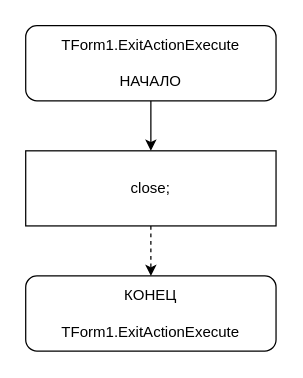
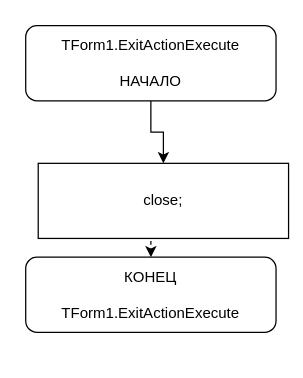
  <mxCell id="0" />
  <mxCell id="1" parent="0" />
  <mxCell id="2" style="edgeStyle=orthogonalEdgeStyle;rounded=0;orthogonalLoop=1;jettySize=auto;html=1;exitX=0.5;exitY=1;exitDx=0;exitDy=0;entryX=0.5;entryY=0;entryDx=0;entryDy=0;" edge="1" parent="1" source="3" target="5"><mxGeometry relative="1" as="geometry" /></mxCell>
  <mxCell id="3" value="TForm1.ExitActionExecute&lt;br&gt;&lt;br&gt;НАЧАЛО" style="rounded=1;whiteSpace=wrap;html=1;" vertex="1" parent="1"><mxGeometry x="20" y="20" width="200" height="60" as="geometry" /></mxCell>
  <mxCell id="4" style="edgeStyle=orthogonalEdgeStyle;rounded=0;orthogonalLoop=1;jettySize=auto;html=1;exitX=0.5;exitY=1;exitDx=0;exitDy=0;entryX=0.5;entryY=0;entryDx=0;entryDy=0;dashed=1;" edge="1" parent="1" source="5" target="6"><mxGeometry relative="1" as="geometry" /></mxCell>
- <mxCell id="5" value="close;" style="rounded=0;whiteSpace=wrap;html=1;" vertex="1" parent="1"><mxGeometry x="20" y="120" width="200" height="60" as="geometry" /></mxCell>
- <mxCell id="6" value="КОНЕЦ&lt;br&gt;&lt;br&gt;TForm1.ExitActionExecute" style="rounded=1;whiteSpace=wrap;html=1;" vertex="1" parent="1"><mxGeometry x="20" y="220" width="200" height="60" as="geometry" /></mxCell>
+ <mxCell id="5" value="close;" style="rounded=0;whiteSpace=wrap;html=1;" vertex="1" parent="1"><mxGeometry x="30" y="130" width="200" height="60" as="geometry" /></mxCell>
+ <mxCell id="6" value="КОНЕЦ&lt;br&gt;&lt;br&gt;TForm1.ExitActionExecute" style="rounded=1;whiteSpace=wrap;html=1;" vertex="1" parent="1"><mxGeometry x="20" y="205" width="200" height="60" as="geometry" /></mxCell>
